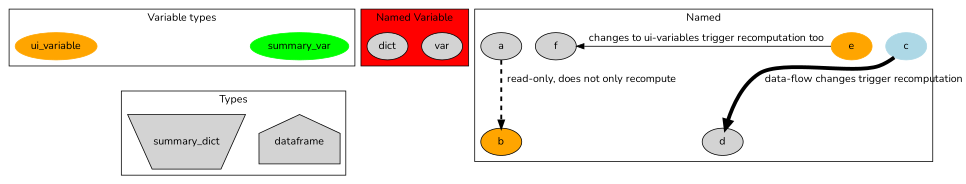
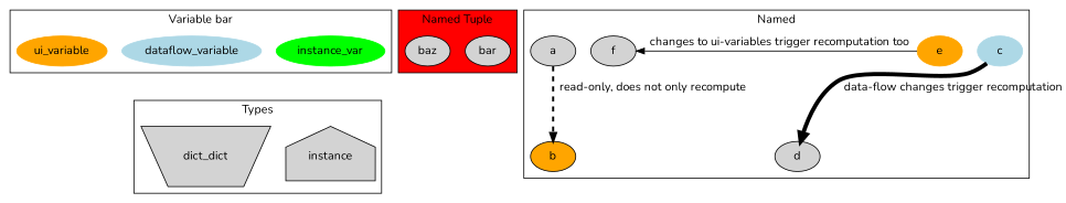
  digraph {
    compound=true
    fontname=Nunito
    k=.8
    node [fontname=Nunito style=filled]
    edge [fontname=Nunito]
-   instance_var [color=green label=summary_var]
+   instance_var [color=green]
+   dataflow_variable [color=lightblue]
    ui_variable [color=orange]
-   dataframe [height=1 shape=house width=.5]
-   summary_dict [height=1 shape=invtrapezium width=.5]
-   bar [label=var]
-   baz [label=dict]
+   dataframe [height=1 shape=house width=.5 label=instance]
+   summary_dict [height=1 shape=invtrapezium width=.5 label=dict_dict]
+   bar
+   baz
    c [color=lightblue]
    d
    e [color=orange]
    f
    a
    b [fillcolor=orange]
    subgraph cluster_1 {
-     label="Variable types"
+     label="Variable bar"
      instance_var
+     dataflow_variable
      ui_variable
    }
    subgraph cluster_2 {
      label=Types
      dataframe
      summary_dict
    }
    subgraph cluster_3 {
      fillcolor=red
-     label="Named Variable"
+     label="Named Tuple"
      style=filled
      bar
      baz
    }
    subgraph cluster_4 {
      label=Named
      c
      d
      e
      f
      a
      b
    }
    instance_var -> dataframe [fconstraint=false style=invis weight=10]
    c -> d [label="  data-flow changes trigger recomputation" penwidth=5]
    e -> f [constraint=false label="  changes to ui-variables trigger recomputation too"]
    a -> b [label="  read-only, does not only recompute" penwidth=2.5 style=dashed]
  }
